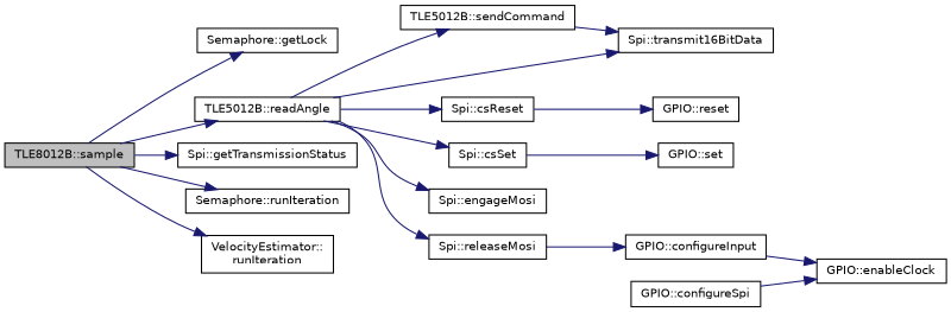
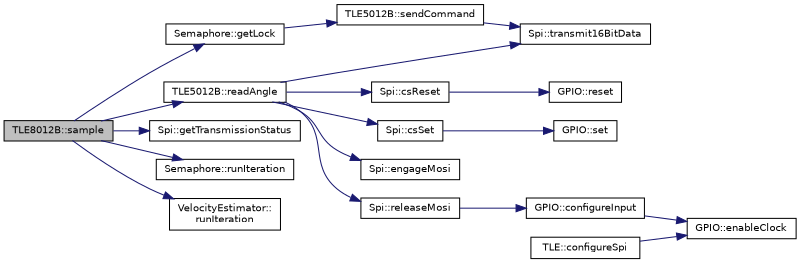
  digraph {
    rankdir=LR
    node [color=black fillcolor=white fontname=Helvetica fontsize=10 shape=record style=filled]
    edge [color=midnightblue fontname=Helvetica fontsize=10 labelfontname=Helvetica labelfontsize=10 style=solid]
    n1 [fillcolor=grey75 fontcolor=black height=0.2 label="TLE8012B::sample" width=0.4]
    n2 [height=0.2 label="Semaphore::getLock" width=0.4]
    n3 [height=0.2 label="Spi::getTransmissionStatus" width=0.4]
    n4 [height=0.2 label="TLE5012B::readAngle" width=0.4]
    n5 [height=0.2 label="Semaphore::runIteration" width=0.4]
    n6 [height=0.2 label="VelocityEstimator::\lrunIteration" width=0.4]
    n7 [height=0.2 label="Spi::csReset" width=0.4]
    n8 [height=0.2 label="Spi::csSet" width=0.4]
    n9 [height=0.2 label="Spi::engageMosi" width=0.4]
    n10 [height=0.2 label="Spi::releaseMosi" width=0.4]
    n11 [height=0.2 label="TLE5012B::sendCommand" width=0.4]
    n12 [height=0.2 label="Spi::transmit16BitData" width=0.4]
    n13 [height=0.2 label="GPIO::reset" width=0.4]
    n14 [height=0.2 label="GPIO::set" width=0.4]
    n15 [height=0.2 label="GPIO::configureInput" width=0.4]
-   n16 [height=0.2 label="GPIO::configureSpi" width=0.4]
+   n16 [height=0.2 label="TLE::configureSpi" width=0.4]
    n17 [height=0.2 label="GPIO::enableClock" width=0.4]
    n1 -> n2
    n1 -> n3
    n1 -> n4
    n1 -> n5
    n1 -> n6
    n4 -> n7
    n4 -> n8
    n4 -> n9
    n4 -> n10
-   n4 -> n11
+   n2 -> n11
    n4 -> n12
    n7 -> n13
    n8 -> n14
    n10 -> n15
    n11 -> n12
    n15 -> n17
    n16 -> n17
  }
